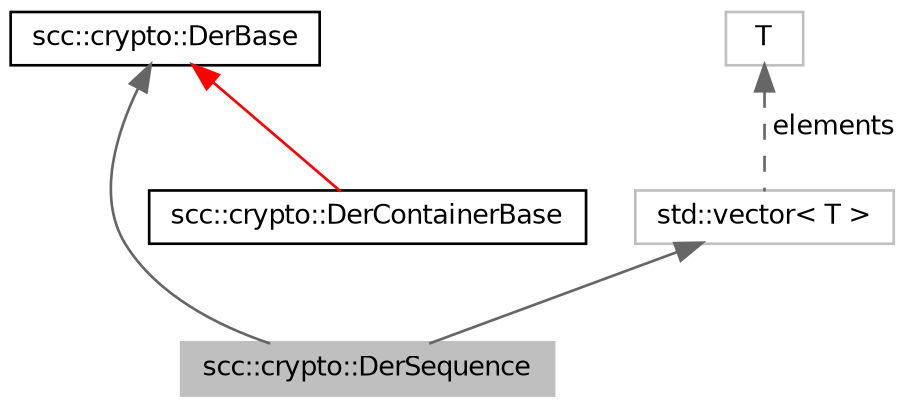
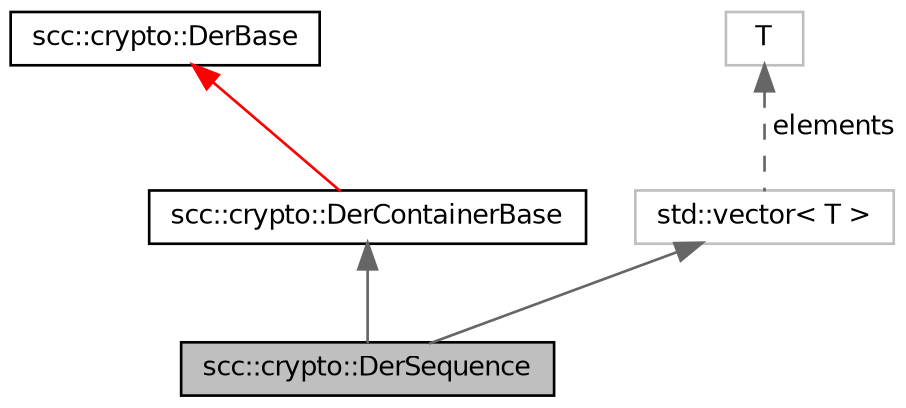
  digraph {
    node [color=black fillcolor=white fontname=Helvetica fontsize=10 shape=record style=filled]
    edge [color=gray40 dir=back fontname=Helvetica fontsize=10 labelfontname=Helvetica labelfontsize=10 style=solid]
-   n1 [color=grey75 fillcolor=grey75 fontcolor=black height=0.2 label="scc::crypto::DerSequence" width=0.4]
+   n1 [fillcolor=grey75 fontcolor=black height=0.2 label="scc::crypto::DerSequence" width=0.4]
    n2 [height=0.2 label="scc::crypto::DerContainerBase" width=0.4]
    n3 [height=0.2 label="scc::crypto::DerBase" width=0.4]
    n4 [color=grey75 height=0.2 label="std::vector\< T \>" width=0.4]
    n5 [color=grey75 height=0.2 label=T width=0.4]
-   n3 -> n1
+   n2 -> n1
    n3 -> n2 [color=red]
    n4 -> n1
    n5 -> n4 [label=" elements" style=dashed]
  }
